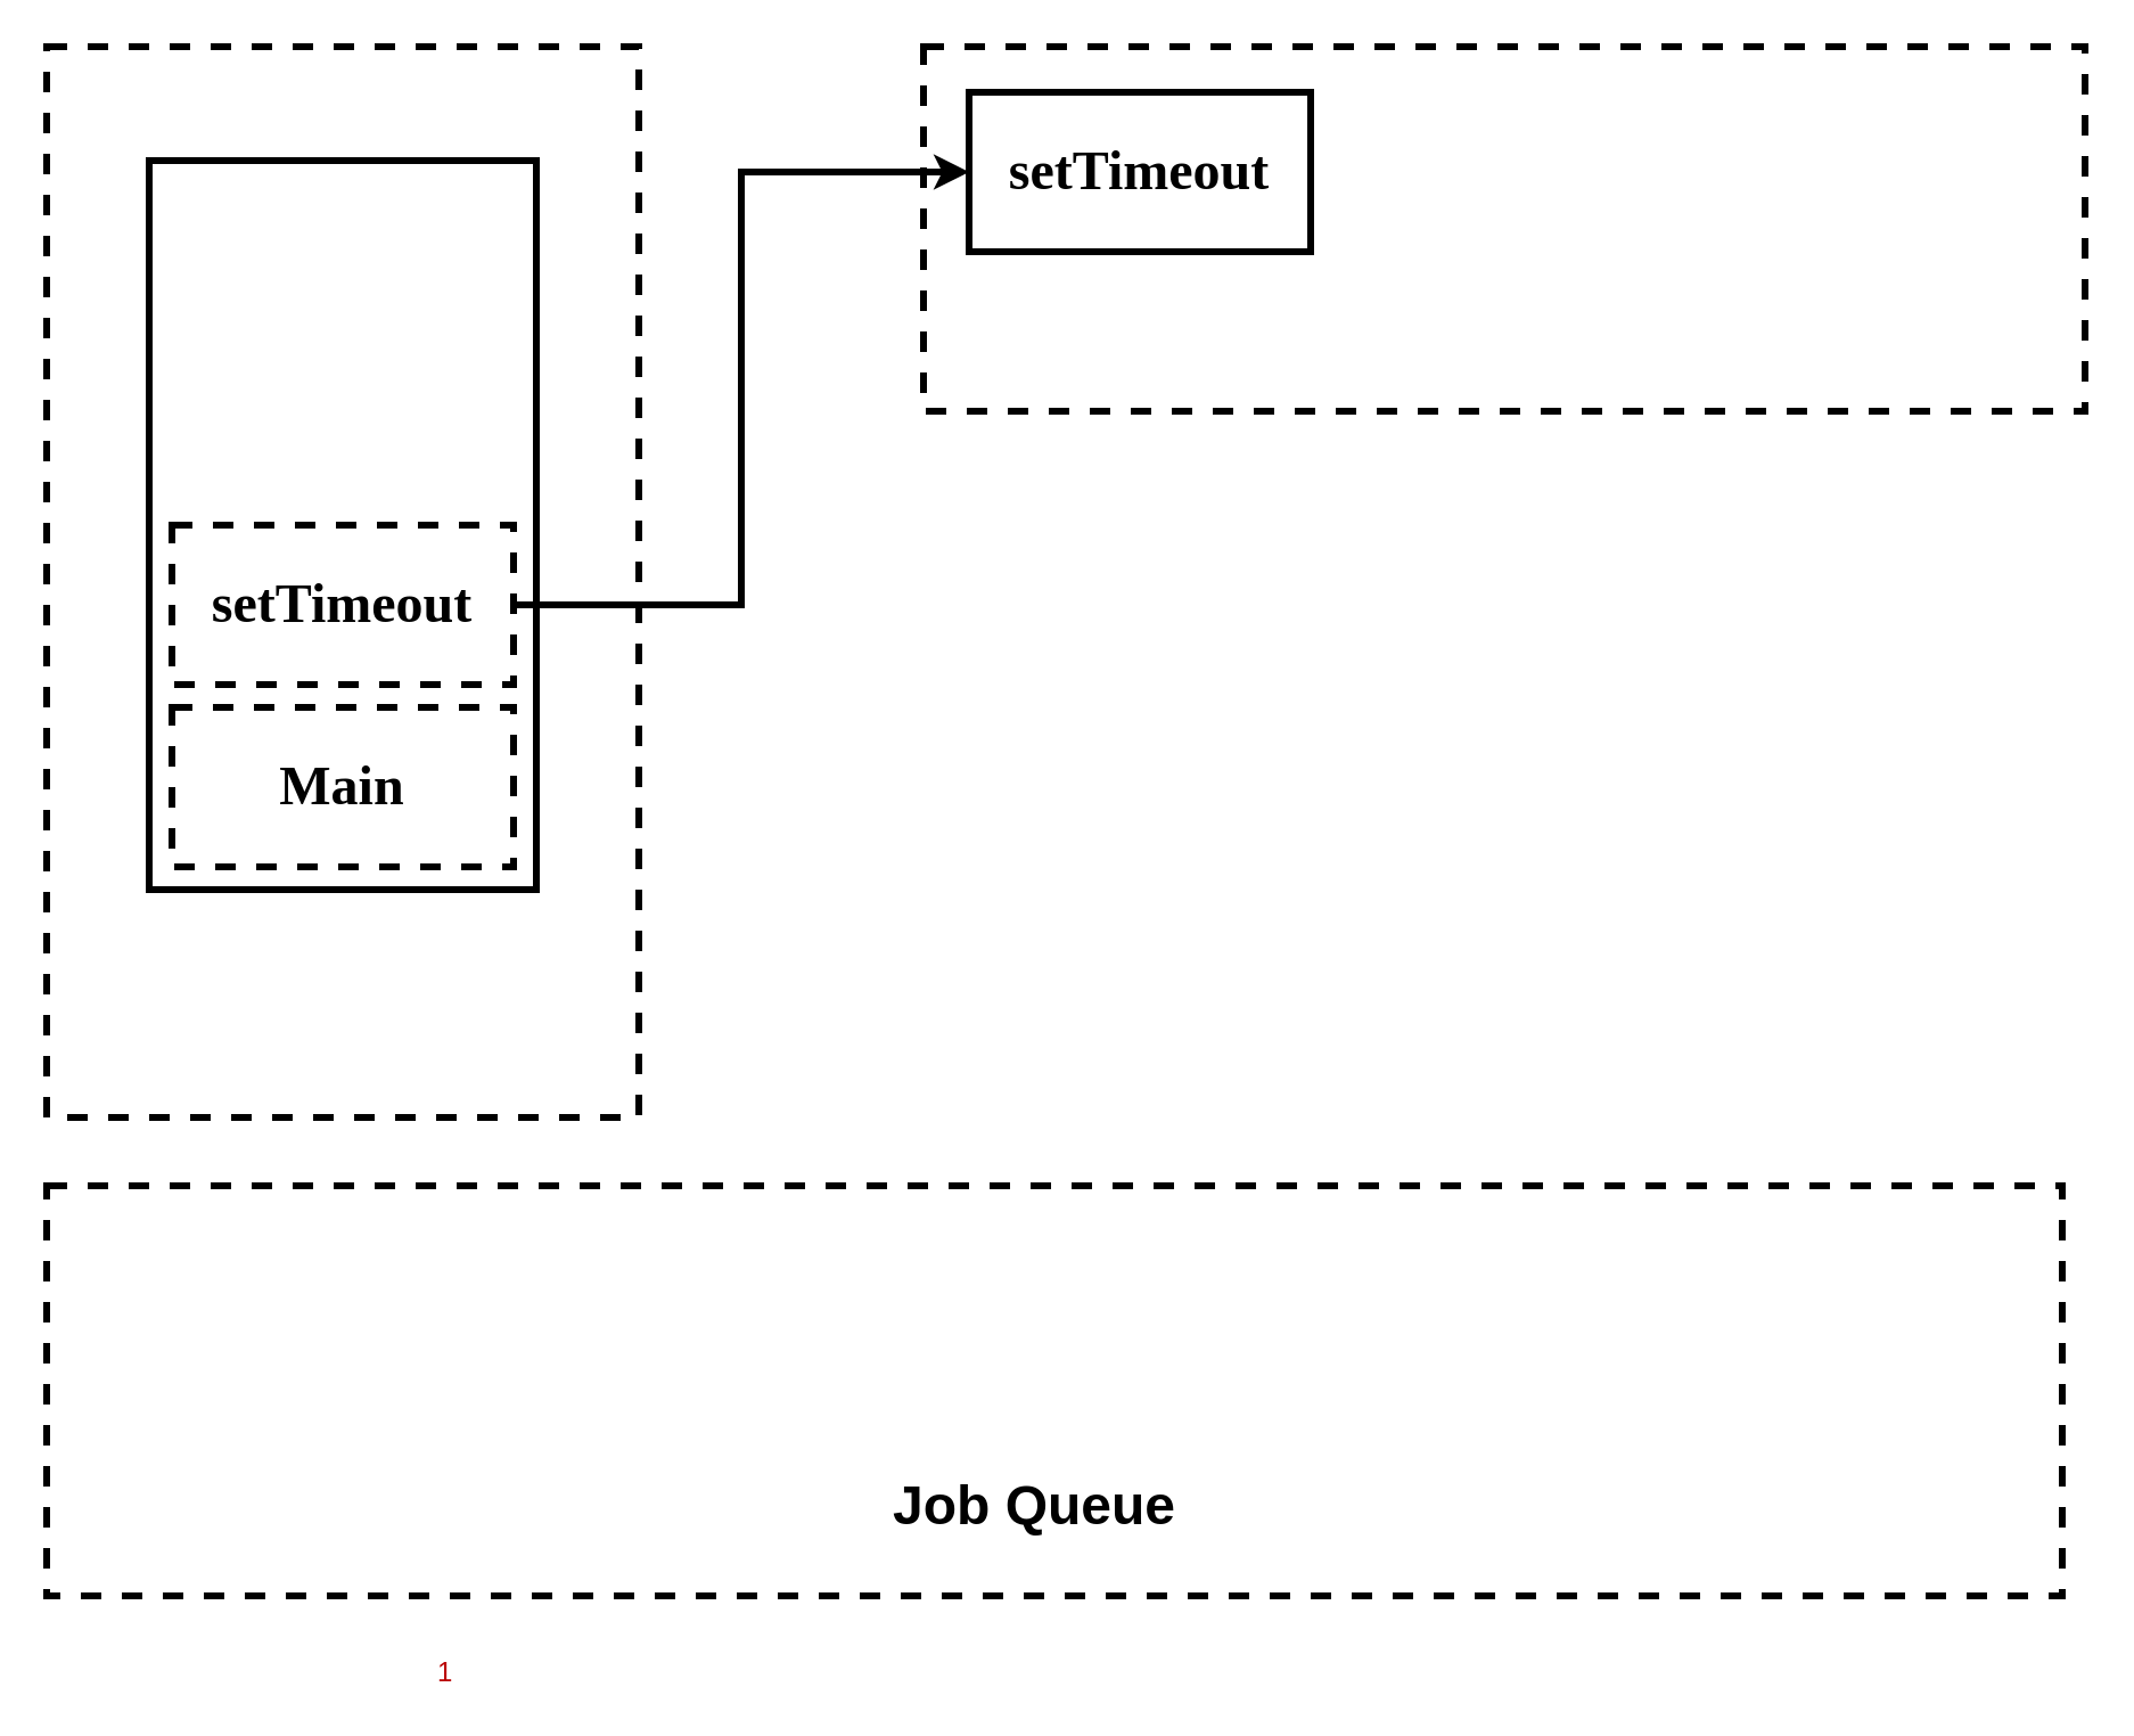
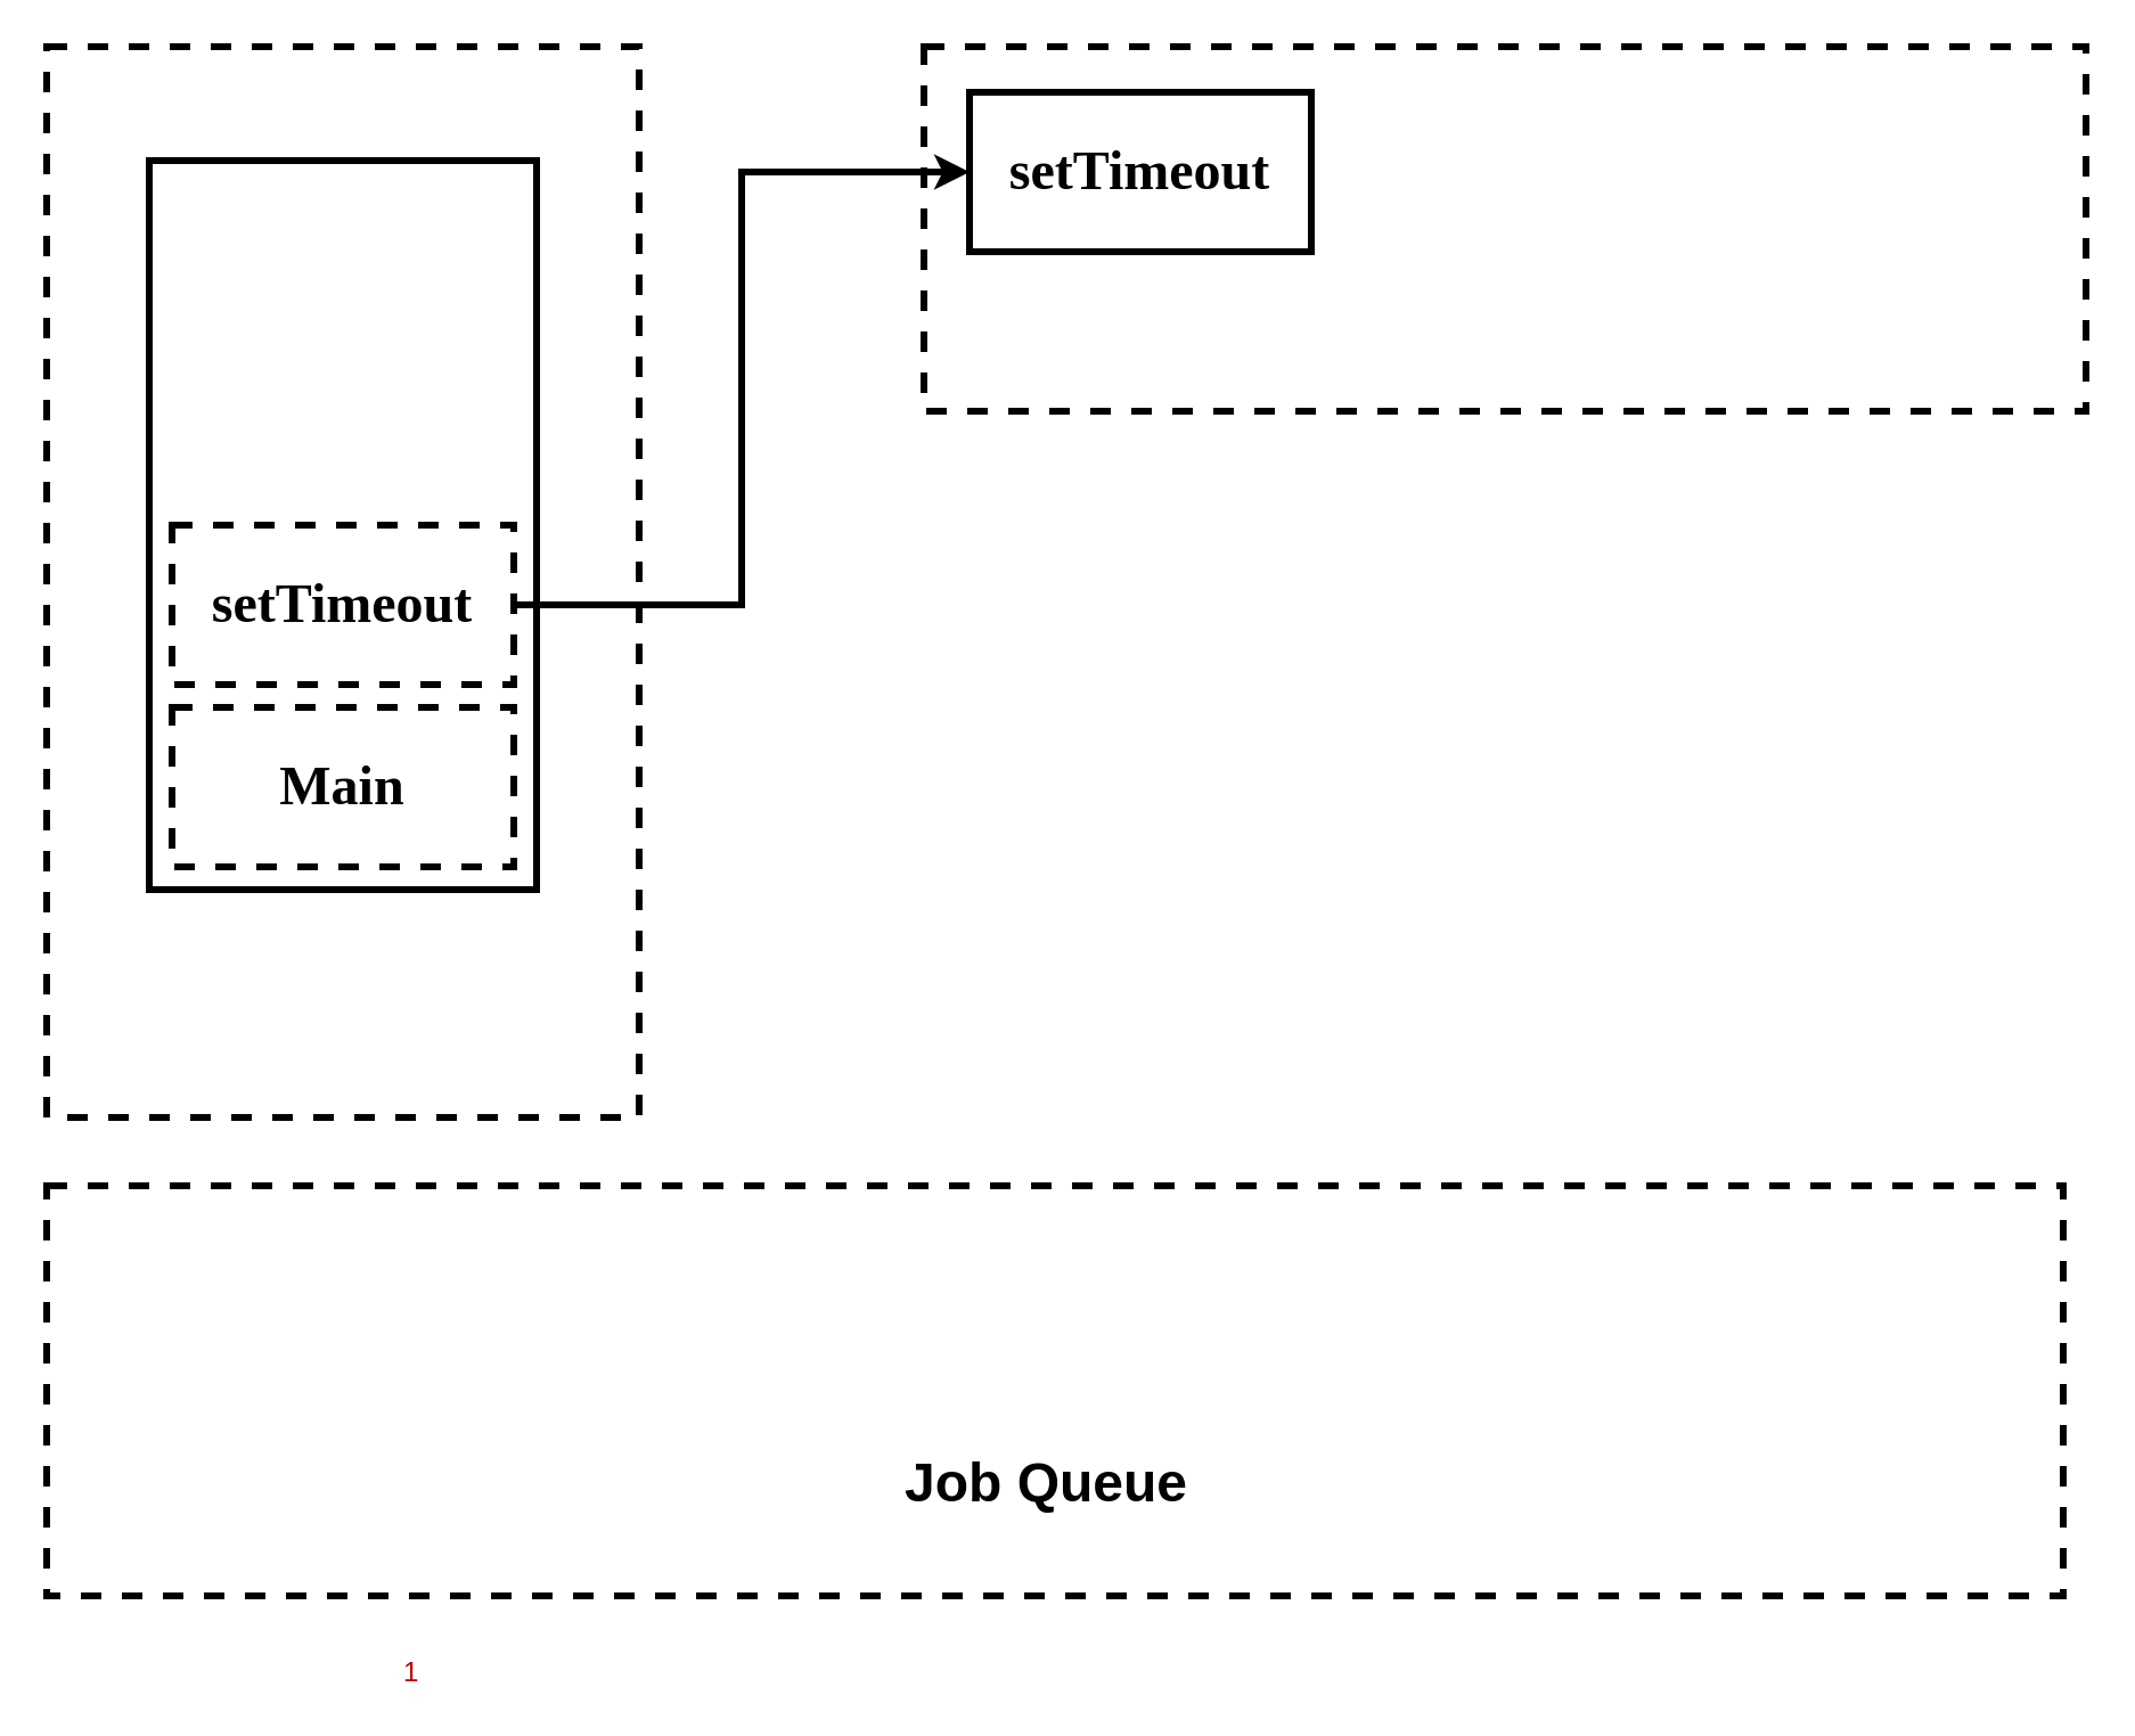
  <mxCell id="0" />
  <mxCell id="1" parent="0" />
  <mxCell id="2" value="" style="rounded=0;whiteSpace=wrap;html=1;strokeWidth=3;fillColor=none;dashed=1;" parent="1" vertex="1"><mxGeometry x="20" y="20" width="260" height="470" as="geometry" /></mxCell>
  <mxCell id="3" value="" style="rounded=0;whiteSpace=wrap;html=1;strokeWidth=3;fillColor=none;" parent="1" vertex="1"><mxGeometry x="65" y="70" width="170" height="320" as="geometry" /></mxCell>
  <mxCell id="4" value="Main" style="rounded=0;whiteSpace=wrap;html=1;fontFamily=微軟正黑體;fontSize=24;fontStyle=1;strokeWidth=3;shadow=0;glass=0;comic=0;dashed=1;" parent="1" vertex="1"><mxGeometry x="75" y="310" width="150" height="70" as="geometry" /></mxCell>
  <mxCell id="5" style="edgeStyle=orthogonalEdgeStyle;rounded=0;orthogonalLoop=1;jettySize=auto;html=1;exitX=1;exitY=0.5;exitDx=0;exitDy=0;entryX=0;entryY=0.5;entryDx=0;entryDy=0;strokeWidth=3;" parent="1" source="6" target="8" edge="1"><mxGeometry relative="1" as="geometry" /></mxCell>
  <mxCell id="6" value="setTimeout" style="rounded=0;whiteSpace=wrap;html=1;fontFamily=微軟正黑體;fontSize=24;fontStyle=1;strokeWidth=3;shadow=0;glass=0;comic=0;dashed=1;" parent="1" vertex="1"><mxGeometry x="75" y="230" width="150" height="70" as="geometry" /></mxCell>
  <mxCell id="7" value="" style="rounded=0;whiteSpace=wrap;html=1;strokeWidth=3;fillColor=none;dashed=1;" parent="1" vertex="1"><mxGeometry x="405" y="20" width="510" height="160" as="geometry" /></mxCell>
  <mxCell id="8" value="setTimeout" style="rounded=0;whiteSpace=wrap;html=1;fontFamily=微軟正黑體;fontSize=24;fontStyle=1;strokeWidth=3;shadow=0;glass=0;comic=0;" parent="1" vertex="1"><mxGeometry x="425" y="40" width="150" height="70" as="geometry" /></mxCell>
  <mxCell id="9" value="" style="rounded=0;whiteSpace=wrap;html=1;strokeWidth=3;fillColor=none;dashed=1;" parent="1" vertex="1"><mxGeometry x="20" y="520" width="885" height="180" as="geometry" /></mxCell>
- <mxCell id="10" value="&lt;div style=&quot;text-align: center&quot;&gt;&lt;span style=&quot;font-size: 24px&quot;&gt;&lt;b&gt;Job Queue&lt;/b&gt;&lt;/span&gt;&lt;/div&gt;" style="text;whiteSpace=wrap;html=1;" parent="1" vertex="1"><mxGeometry x="390" y="640" width="145" height="30" as="geometry" /></mxCell>
- <mxCell id="11" value="&lt;font color=&quot;rgba(0, 0, 0, 0)&quot;&gt;1&lt;/font&gt;" style="text;whiteSpace=wrap;html=1;" vertex="1" parent="1"><mxGeometry x="190" y="720" width="550" height="20" as="geometry" /></mxCell>
+ <mxCell id="10" value="&lt;div style=&quot;text-align: center&quot;&gt;&lt;span style=&quot;font-size: 24px&quot;&gt;&lt;b&gt;Job Queue&lt;/b&gt;&lt;/span&gt;&lt;/div&gt;" style="text;whiteSpace=wrap;html=1;" parent="1" vertex="1"><mxGeometry x="395" y="630" width="145" height="30" as="geometry" /></mxCell>
+ <mxCell id="11" value="&lt;font color=&quot;rgba(0, 0, 0, 0)&quot;&gt;1&lt;/font&gt;" style="text;whiteSpace=wrap;html=1;" vertex="1" parent="1"><mxGeometry x="175" y="720" width="550" height="20" as="geometry" /></mxCell>
